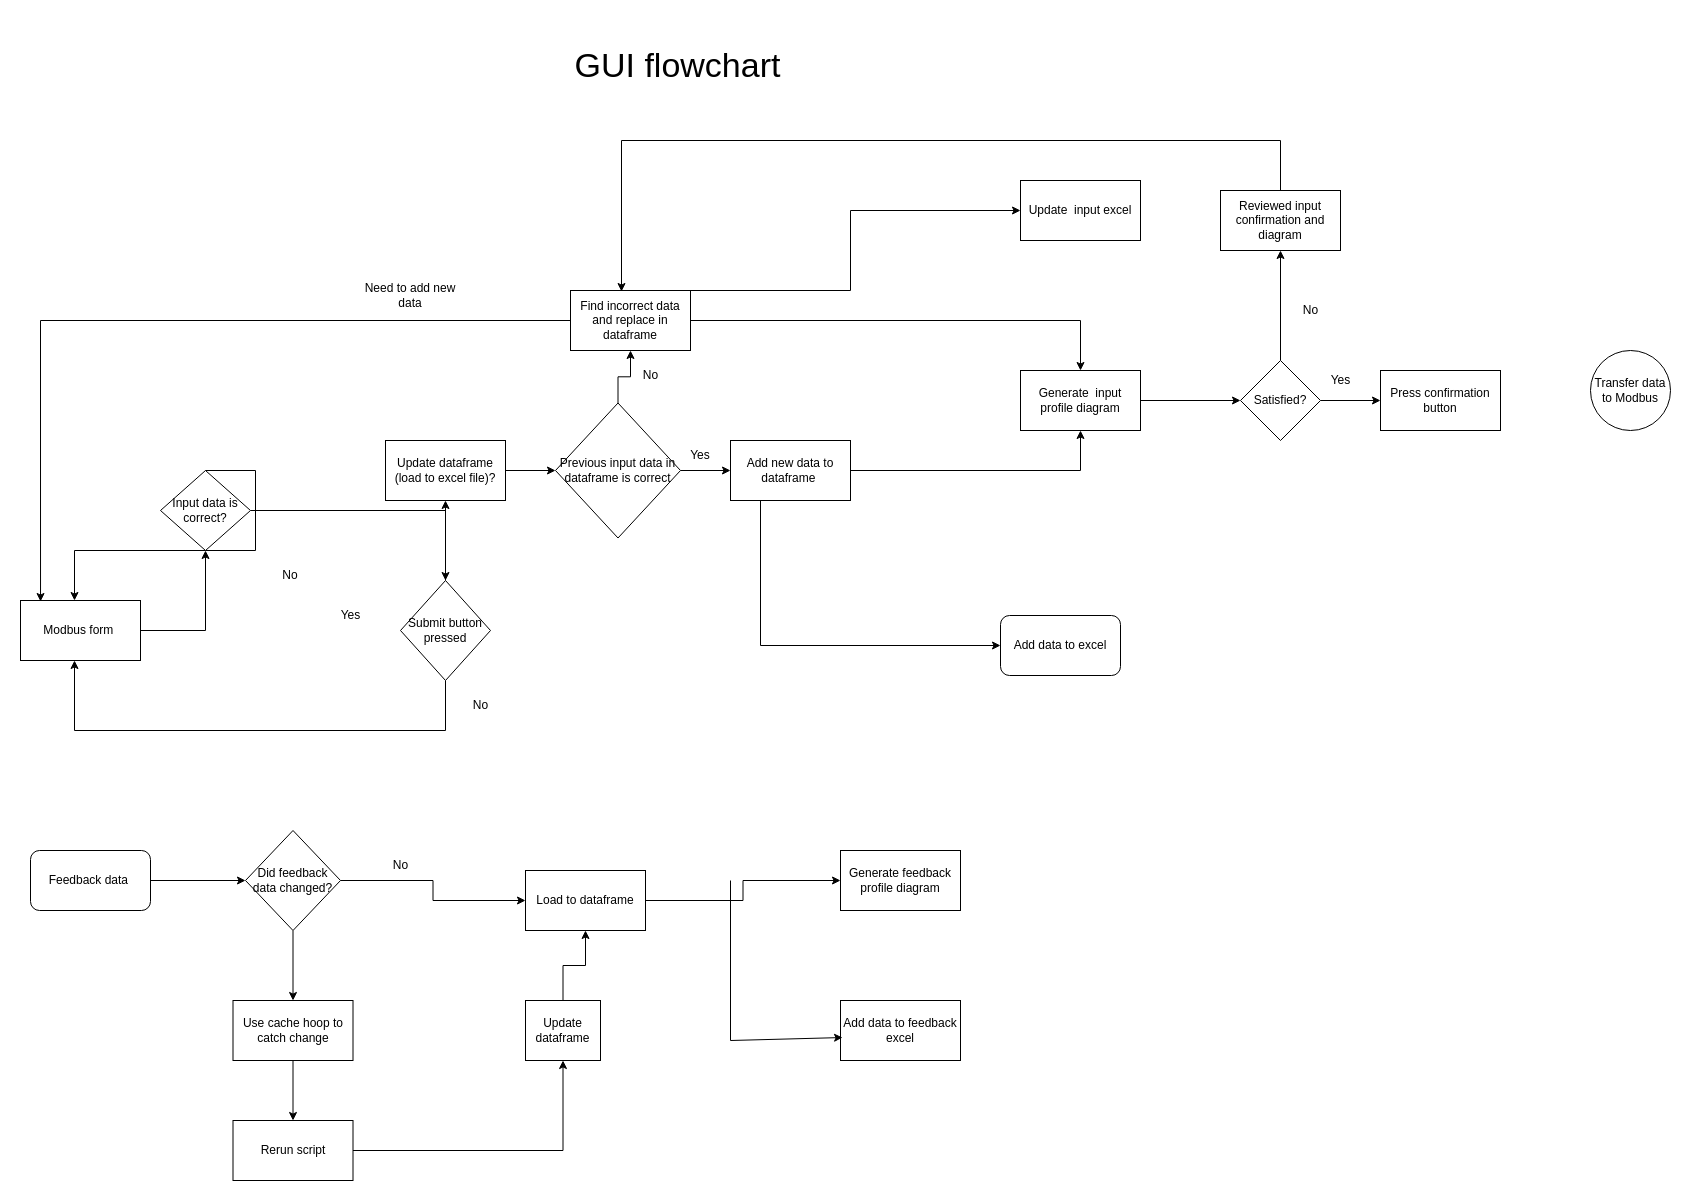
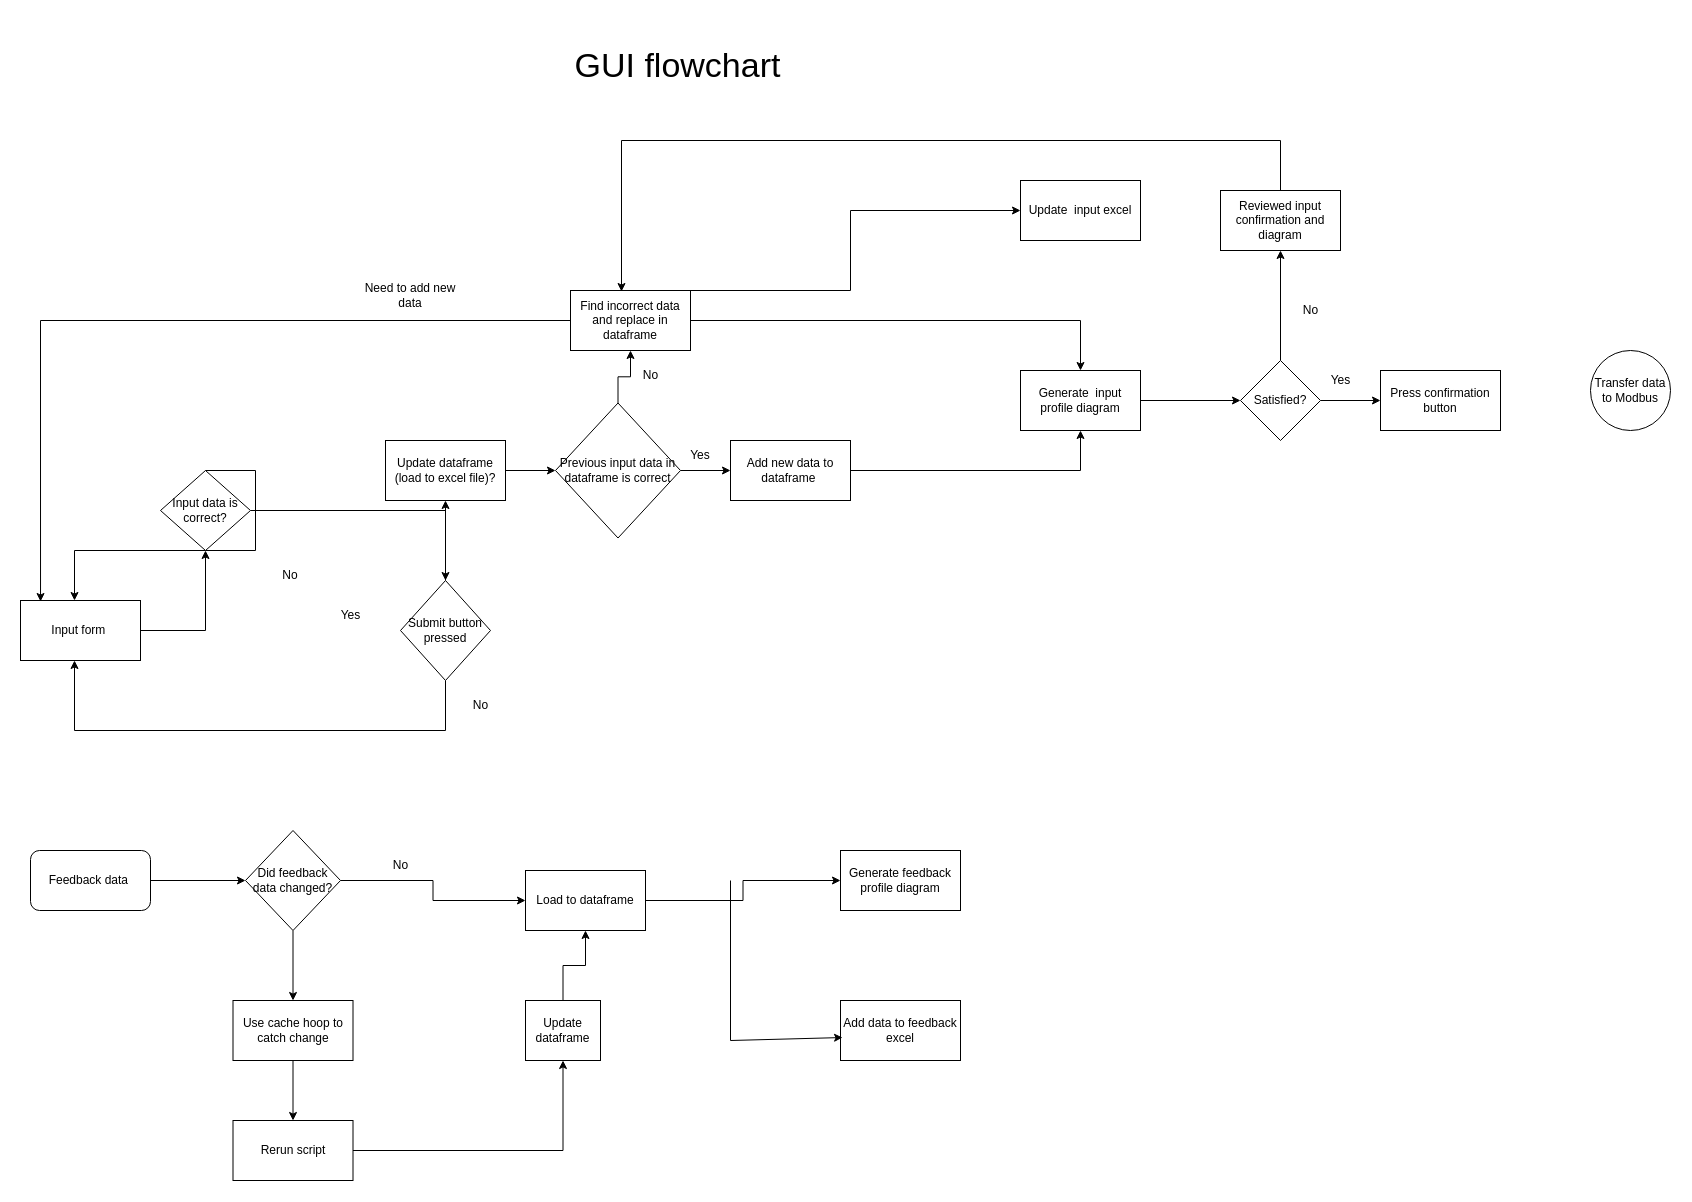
  <mxCell id="0" />
  <mxCell id="1" parent="0" />
  <mxCell id="2" style="edgeStyle=orthogonalEdgeStyle;rounded=0;orthogonalLoop=1;jettySize=auto;html=1;exitX=1;exitY=0.5;exitDx=0;exitDy=0;" edge="1" parent="1" source="3" target="12"><mxGeometry relative="1" as="geometry" /></mxCell>
- <mxCell id="3" value="Modbus form&amp;nbsp;" style="rounded=0;whiteSpace=wrap;html=1;" vertex="1" parent="1"><mxGeometry x="20" y="600" width="120" height="60" as="geometry" /></mxCell>
+ <mxCell id="3" value="Input form&amp;nbsp;" style="rounded=0;whiteSpace=wrap;html=1;" vertex="1" parent="1"><mxGeometry x="20" y="600" width="120" height="60" as="geometry" /></mxCell>
  <mxCell id="4" style="edgeStyle=orthogonalEdgeStyle;rounded=0;orthogonalLoop=1;jettySize=auto;html=1;exitX=0.5;exitY=0;exitDx=0;exitDy=0;entryX=0.5;entryY=1;entryDx=0;entryDy=0;" edge="1" parent="1" source="6" target="8"><mxGeometry relative="1" as="geometry" /></mxCell>
  <mxCell id="5" style="edgeStyle=orthogonalEdgeStyle;rounded=0;orthogonalLoop=1;jettySize=auto;html=1;exitX=0.5;exitY=1;exitDx=0;exitDy=0;entryX=0.45;entryY=1;entryDx=0;entryDy=0;entryPerimeter=0;" edge="1" parent="1" source="6" target="3"><mxGeometry relative="1" as="geometry"><Array as="points"><mxPoint x="445" y="730" /><mxPoint x="74" y="730" /></Array></mxGeometry></mxCell>
  <mxCell id="6" value="Submit button pressed" style="rhombus;whiteSpace=wrap;html=1;" vertex="1" parent="1"><mxGeometry x="400" y="580" width="90" height="100" as="geometry" /></mxCell>
  <mxCell id="7" style="edgeStyle=orthogonalEdgeStyle;rounded=0;orthogonalLoop=1;jettySize=auto;html=1;exitX=1;exitY=0.5;exitDx=0;exitDy=0;" edge="1" parent="1" source="8" target="54"><mxGeometry relative="1" as="geometry" /></mxCell>
  <mxCell id="8" value="Update dataframe (load to excel file)?" style="rounded=0;whiteSpace=wrap;html=1;" vertex="1" parent="1"><mxGeometry x="385" y="440" width="120" height="60" as="geometry" /></mxCell>
  <mxCell id="9" value="Yes" style="text;html=1;align=center;verticalAlign=middle;resizable=0;points=[];autosize=1;strokeColor=none;fillColor=none;" vertex="1" parent="1"><mxGeometry x="330" y="600" width="40" height="30" as="geometry" /></mxCell>
  <mxCell id="10" style="edgeStyle=orthogonalEdgeStyle;rounded=0;orthogonalLoop=1;jettySize=auto;html=1;exitX=1;exitY=0.5;exitDx=0;exitDy=0;" edge="1" parent="1" source="12" target="6"><mxGeometry relative="1" as="geometry" /></mxCell>
  <mxCell id="11" style="edgeStyle=orthogonalEdgeStyle;rounded=0;orthogonalLoop=1;jettySize=auto;html=1;exitX=0.5;exitY=0;exitDx=0;exitDy=0;entryX=0.45;entryY=0;entryDx=0;entryDy=0;entryPerimeter=0;" edge="1" parent="1" source="12" target="3"><mxGeometry relative="1" as="geometry"><Array as="points"><mxPoint x="255" y="550" /><mxPoint x="74" y="550" /></Array></mxGeometry></mxCell>
  <mxCell id="12" value="Input data is correct?" style="rhombus;whiteSpace=wrap;html=1;" vertex="1" parent="1"><mxGeometry x="160" y="470" width="90" height="80" as="geometry" /></mxCell>
- <mxCell id="13" style="edgeStyle=orthogonalEdgeStyle;rounded=0;orthogonalLoop=1;jettySize=auto;html=1;exitX=1;exitY=0.5;exitDx=0;exitDy=0;entryX=0;entryY=0.5;entryDx=0;entryDy=0;" edge="1" parent="1" source="15" target="16"><mxGeometry relative="1" as="geometry"><Array as="points"><mxPoint x="760" y="480" /><mxPoint x="760" y="645" /></Array></mxGeometry></mxCell>
  <mxCell id="14" style="edgeStyle=orthogonalEdgeStyle;rounded=0;orthogonalLoop=1;jettySize=auto;html=1;exitX=1;exitY=0.5;exitDx=0;exitDy=0;entryX=0.5;entryY=1;entryDx=0;entryDy=0;" edge="1" parent="1" source="15" target="18"><mxGeometry relative="1" as="geometry" /></mxCell>
  <mxCell id="15" value="Add new data to dataframe&amp;nbsp;" style="rounded=0;whiteSpace=wrap;html=1;" vertex="1" parent="1"><mxGeometry x="730" y="440" width="120" height="60" as="geometry" /></mxCell>
- <mxCell id="16" value="Add data to excel" style="rounded=1;whiteSpace=wrap;html=1;" vertex="1" parent="1"><mxGeometry x="1000" y="615" width="120" height="60" as="geometry" /></mxCell>
  <mxCell id="17" style="edgeStyle=orthogonalEdgeStyle;rounded=0;orthogonalLoop=1;jettySize=auto;html=1;exitX=1;exitY=0.5;exitDx=0;exitDy=0;entryX=0;entryY=0.5;entryDx=0;entryDy=0;" edge="1" parent="1" source="18" target="45"><mxGeometry relative="1" as="geometry" /></mxCell>
  <mxCell id="18" value="Generate&amp;nbsp; input profile diagram" style="rounded=0;whiteSpace=wrap;html=1;" vertex="1" parent="1"><mxGeometry x="1020" y="370" width="120" height="60" as="geometry" /></mxCell>
  <mxCell id="19" style="edgeStyle=orthogonalEdgeStyle;rounded=0;orthogonalLoop=1;jettySize=auto;html=1;exitX=1;exitY=0.5;exitDx=0;exitDy=0;entryX=0;entryY=0.5;entryDx=0;entryDy=0;" edge="1" parent="1" source="22" target="23"><mxGeometry relative="1" as="geometry"><Array as="points"><mxPoint x="690" y="290" /><mxPoint x="850" y="290" /><mxPoint x="850" y="210" /></Array></mxGeometry></mxCell>
  <mxCell id="20" style="edgeStyle=orthogonalEdgeStyle;rounded=0;orthogonalLoop=1;jettySize=auto;html=1;exitX=1;exitY=0.5;exitDx=0;exitDy=0;entryX=0.5;entryY=0;entryDx=0;entryDy=0;" edge="1" parent="1" source="22" target="18"><mxGeometry relative="1" as="geometry" /></mxCell>
  <mxCell id="21" style="edgeStyle=orthogonalEdgeStyle;rounded=0;orthogonalLoop=1;jettySize=auto;html=1;exitX=0;exitY=0.5;exitDx=0;exitDy=0;entryX=0.167;entryY=0.017;entryDx=0;entryDy=0;entryPerimeter=0;" edge="1" parent="1" source="22" target="3"><mxGeometry relative="1" as="geometry" /></mxCell>
  <mxCell id="22" value="Find incorrect data and replace in dataframe" style="rounded=0;whiteSpace=wrap;html=1;" vertex="1" parent="1"><mxGeometry x="570" y="290" width="120" height="60" as="geometry" /></mxCell>
  <mxCell id="23" value="Update&amp;nbsp; input excel" style="rounded=0;whiteSpace=wrap;html=1;" vertex="1" parent="1"><mxGeometry x="1020" y="180" width="120" height="60" as="geometry" /></mxCell>
  <mxCell id="24" value="No" style="text;html=1;align=center;verticalAlign=middle;resizable=0;points=[];autosize=1;strokeColor=none;fillColor=none;" vertex="1" parent="1"><mxGeometry x="630" y="360" width="40" height="30" as="geometry" /></mxCell>
  <mxCell id="25" value="No" style="text;html=1;align=center;verticalAlign=middle;resizable=0;points=[];autosize=1;strokeColor=none;fillColor=none;" vertex="1" parent="1"><mxGeometry x="460" y="690" width="40" height="30" as="geometry" /></mxCell>
  <mxCell id="26" style="edgeStyle=orthogonalEdgeStyle;rounded=0;orthogonalLoop=1;jettySize=auto;html=1;exitX=1;exitY=0.5;exitDx=0;exitDy=0;entryX=0;entryY=0.5;entryDx=0;entryDy=0;" edge="1" parent="1" source="27" target="33"><mxGeometry relative="1" as="geometry" /></mxCell>
  <mxCell id="27" value="Feedback data&amp;nbsp;" style="whiteSpace=wrap;html=1;rounded=1;" vertex="1" parent="1"><mxGeometry x="30" y="850" width="120" height="60" as="geometry" /></mxCell>
  <mxCell id="28" style="edgeStyle=orthogonalEdgeStyle;rounded=0;orthogonalLoop=1;jettySize=auto;html=1;exitX=1;exitY=0.5;exitDx=0;exitDy=0;entryX=0;entryY=0.5;entryDx=0;entryDy=0;" edge="1" parent="1" source="29" target="30"><mxGeometry relative="1" as="geometry" /></mxCell>
  <mxCell id="29" value="Load to dataframe" style="rounded=0;whiteSpace=wrap;html=1;" vertex="1" parent="1"><mxGeometry x="525" y="870" width="120" height="60" as="geometry" /></mxCell>
  <mxCell id="30" value="Generate feedback profile diagram" style="rounded=0;whiteSpace=wrap;html=1;" vertex="1" parent="1"><mxGeometry x="840" y="850" width="120" height="60" as="geometry" /></mxCell>
  <mxCell id="31" style="edgeStyle=orthogonalEdgeStyle;rounded=0;orthogonalLoop=1;jettySize=auto;html=1;exitX=1;exitY=0.5;exitDx=0;exitDy=0;entryX=0;entryY=0.5;entryDx=0;entryDy=0;" edge="1" parent="1" source="33" target="29"><mxGeometry relative="1" as="geometry" /></mxCell>
  <mxCell id="32" style="edgeStyle=orthogonalEdgeStyle;rounded=0;orthogonalLoop=1;jettySize=auto;html=1;exitX=0.5;exitY=1;exitDx=0;exitDy=0;entryX=0.5;entryY=0;entryDx=0;entryDy=0;" edge="1" parent="1" source="33" target="36"><mxGeometry relative="1" as="geometry" /></mxCell>
  <mxCell id="33" value="Did feedback data changed?" style="rhombus;whiteSpace=wrap;html=1;" vertex="1" parent="1"><mxGeometry x="245" y="830" width="95" height="100" as="geometry" /></mxCell>
  <mxCell id="34" value="No" style="text;html=1;align=center;verticalAlign=middle;resizable=0;points=[];autosize=1;strokeColor=none;fillColor=none;" vertex="1" parent="1"><mxGeometry x="380" y="850" width="40" height="30" as="geometry" /></mxCell>
  <mxCell id="35" style="edgeStyle=orthogonalEdgeStyle;rounded=0;orthogonalLoop=1;jettySize=auto;html=1;exitX=0.5;exitY=1;exitDx=0;exitDy=0;entryX=0.5;entryY=0;entryDx=0;entryDy=0;" edge="1" parent="1" source="36" target="40"><mxGeometry relative="1" as="geometry" /></mxCell>
  <mxCell id="36" value="Use cache hoop to catch change" style="rounded=0;whiteSpace=wrap;html=1;" vertex="1" parent="1"><mxGeometry x="232.5" y="1000" width="120" height="60" as="geometry" /></mxCell>
  <mxCell id="37" style="edgeStyle=orthogonalEdgeStyle;rounded=0;orthogonalLoop=1;jettySize=auto;html=1;exitX=0.5;exitY=0;exitDx=0;exitDy=0;entryX=0.5;entryY=1;entryDx=0;entryDy=0;" edge="1" parent="1" source="38" target="29"><mxGeometry relative="1" as="geometry" /></mxCell>
  <mxCell id="38" value="Update dataframe" style="rounded=0;whiteSpace=wrap;html=1;" vertex="1" parent="1"><mxGeometry x="525" y="1000" width="75" height="60" as="geometry" /></mxCell>
  <mxCell id="39" style="edgeStyle=orthogonalEdgeStyle;rounded=0;orthogonalLoop=1;jettySize=auto;html=1;exitX=1;exitY=0.5;exitDx=0;exitDy=0;entryX=0.5;entryY=1;entryDx=0;entryDy=0;" edge="1" parent="1" source="40" target="38"><mxGeometry relative="1" as="geometry" /></mxCell>
  <mxCell id="40" value="Rerun script" style="rounded=0;whiteSpace=wrap;html=1;" vertex="1" parent="1"><mxGeometry x="232.5" y="1120" width="120" height="60" as="geometry" /></mxCell>
  <mxCell id="41" value="Add data to feedback excel" style="rounded=0;whiteSpace=wrap;html=1;" vertex="1" parent="1"><mxGeometry x="840" y="1000" width="120" height="60" as="geometry" /></mxCell>
  <mxCell id="42" value="" style="endArrow=classic;html=1;rounded=0;entryX=0.017;entryY=0.617;entryDx=0;entryDy=0;entryPerimeter=0;" edge="1" parent="1" target="41"><mxGeometry width="50" height="50" relative="1" as="geometry"><mxPoint x="730" y="880" as="sourcePoint" /><mxPoint x="550" y="930" as="targetPoint" /><Array as="points"><mxPoint x="730" y="1040" /></Array></mxGeometry></mxCell>
  <mxCell id="43" style="edgeStyle=orthogonalEdgeStyle;rounded=0;orthogonalLoop=1;jettySize=auto;html=1;exitX=1;exitY=0.5;exitDx=0;exitDy=0;entryX=0;entryY=0.5;entryDx=0;entryDy=0;" edge="1" parent="1" source="45" target="46"><mxGeometry relative="1" as="geometry" /></mxCell>
  <mxCell id="44" style="edgeStyle=orthogonalEdgeStyle;rounded=0;orthogonalLoop=1;jettySize=auto;html=1;exitX=0.5;exitY=0;exitDx=0;exitDy=0;entryX=0.5;entryY=1;entryDx=0;entryDy=0;" edge="1" parent="1" source="45" target="50"><mxGeometry relative="1" as="geometry" /></mxCell>
  <mxCell id="45" value="Satisfied?" style="rhombus;whiteSpace=wrap;html=1;" vertex="1" parent="1"><mxGeometry x="1240" y="360" width="80" height="80" as="geometry" /></mxCell>
  <mxCell id="46" value="Press confirmation button" style="rounded=0;whiteSpace=wrap;html=1;" vertex="1" parent="1"><mxGeometry x="1380" y="370" width="120" height="60" as="geometry" /></mxCell>
  <mxCell id="47" value="Yes" style="text;html=1;align=center;verticalAlign=middle;resizable=0;points=[];autosize=1;strokeColor=none;fillColor=none;" vertex="1" parent="1"><mxGeometry x="1320" y="365" width="40" height="30" as="geometry" /></mxCell>
  <mxCell id="48" value="Transfer data to Modbus" style="ellipse;whiteSpace=wrap;html=1;aspect=fixed;" vertex="1" parent="1"><mxGeometry x="1590" width="80" height="80" as="geometry" y="350" /></mxCell>
  <mxCell id="49" style="edgeStyle=orthogonalEdgeStyle;rounded=0;orthogonalLoop=1;jettySize=auto;html=1;exitX=0.5;exitY=0;exitDx=0;exitDy=0;entryX=0.425;entryY=0.017;entryDx=0;entryDy=0;entryPerimeter=0;" edge="1" parent="1" source="50" target="22"><mxGeometry relative="1" as="geometry"><Array as="points"><mxPoint x="1280" y="140" /><mxPoint x="621" y="140" /></Array></mxGeometry></mxCell>
  <mxCell id="50" value="Reviewed input confirmation and diagram" style="rounded=0;whiteSpace=wrap;html=1;" vertex="1" parent="1"><mxGeometry x="1220" y="190" width="120" height="60" as="geometry" /></mxCell>
  <mxCell id="51" value="No" style="text;html=1;strokeColor=none;fillColor=none;align=center;verticalAlign=middle;whiteSpace=wrap;rounded=0;" vertex="1" parent="1"><mxGeometry x="260" y="560" width="60" height="30" as="geometry" /></mxCell>
  <mxCell id="52" style="edgeStyle=orthogonalEdgeStyle;rounded=0;orthogonalLoop=1;jettySize=auto;html=1;exitX=1;exitY=0.5;exitDx=0;exitDy=0;entryX=0;entryY=0.5;entryDx=0;entryDy=0;" edge="1" parent="1" source="54" target="15"><mxGeometry relative="1" as="geometry" /></mxCell>
  <mxCell id="53" style="edgeStyle=orthogonalEdgeStyle;rounded=0;orthogonalLoop=1;jettySize=auto;html=1;exitX=0.5;exitY=0;exitDx=0;exitDy=0;" edge="1" parent="1" source="54" target="22"><mxGeometry relative="1" as="geometry" /></mxCell>
  <mxCell id="54" value="Previous input data in dataframe is correct" style="rhombus;whiteSpace=wrap;html=1;" vertex="1" parent="1"><mxGeometry x="555" y="402.5" width="125" height="135" as="geometry" /></mxCell>
  <mxCell id="55" value="Yes" style="text;html=1;strokeColor=none;fillColor=none;align=center;verticalAlign=middle;whiteSpace=wrap;rounded=0;" vertex="1" parent="1"><mxGeometry x="670" y="440" width="60" height="30" as="geometry" /></mxCell>
  <mxCell id="56" value="No" style="text;html=1;align=center;verticalAlign=middle;resizable=0;points=[];autosize=1;strokeColor=none;fillColor=none;" vertex="1" parent="1"><mxGeometry x="1290" y="295" width="40" height="30" as="geometry" /></mxCell>
  <mxCell id="57" value="Need to add new data" style="text;html=1;strokeColor=none;fillColor=none;align=center;verticalAlign=middle;whiteSpace=wrap;rounded=0;" vertex="1" parent="1"><mxGeometry x="360" y="280" width="100" height="30" as="geometry" /></mxCell>
  <mxCell id="58" value="&lt;font style=&quot;font-size: 34px;&quot;&gt;GUI flowchart&lt;/font&gt;" style="text;html=1;strokeColor=none;fillColor=none;align=center;verticalAlign=middle;whiteSpace=wrap;rounded=0;" vertex="1" parent="1"><mxGeometry x="555" y="20" width="245" height="90" as="geometry" /></mxCell>
